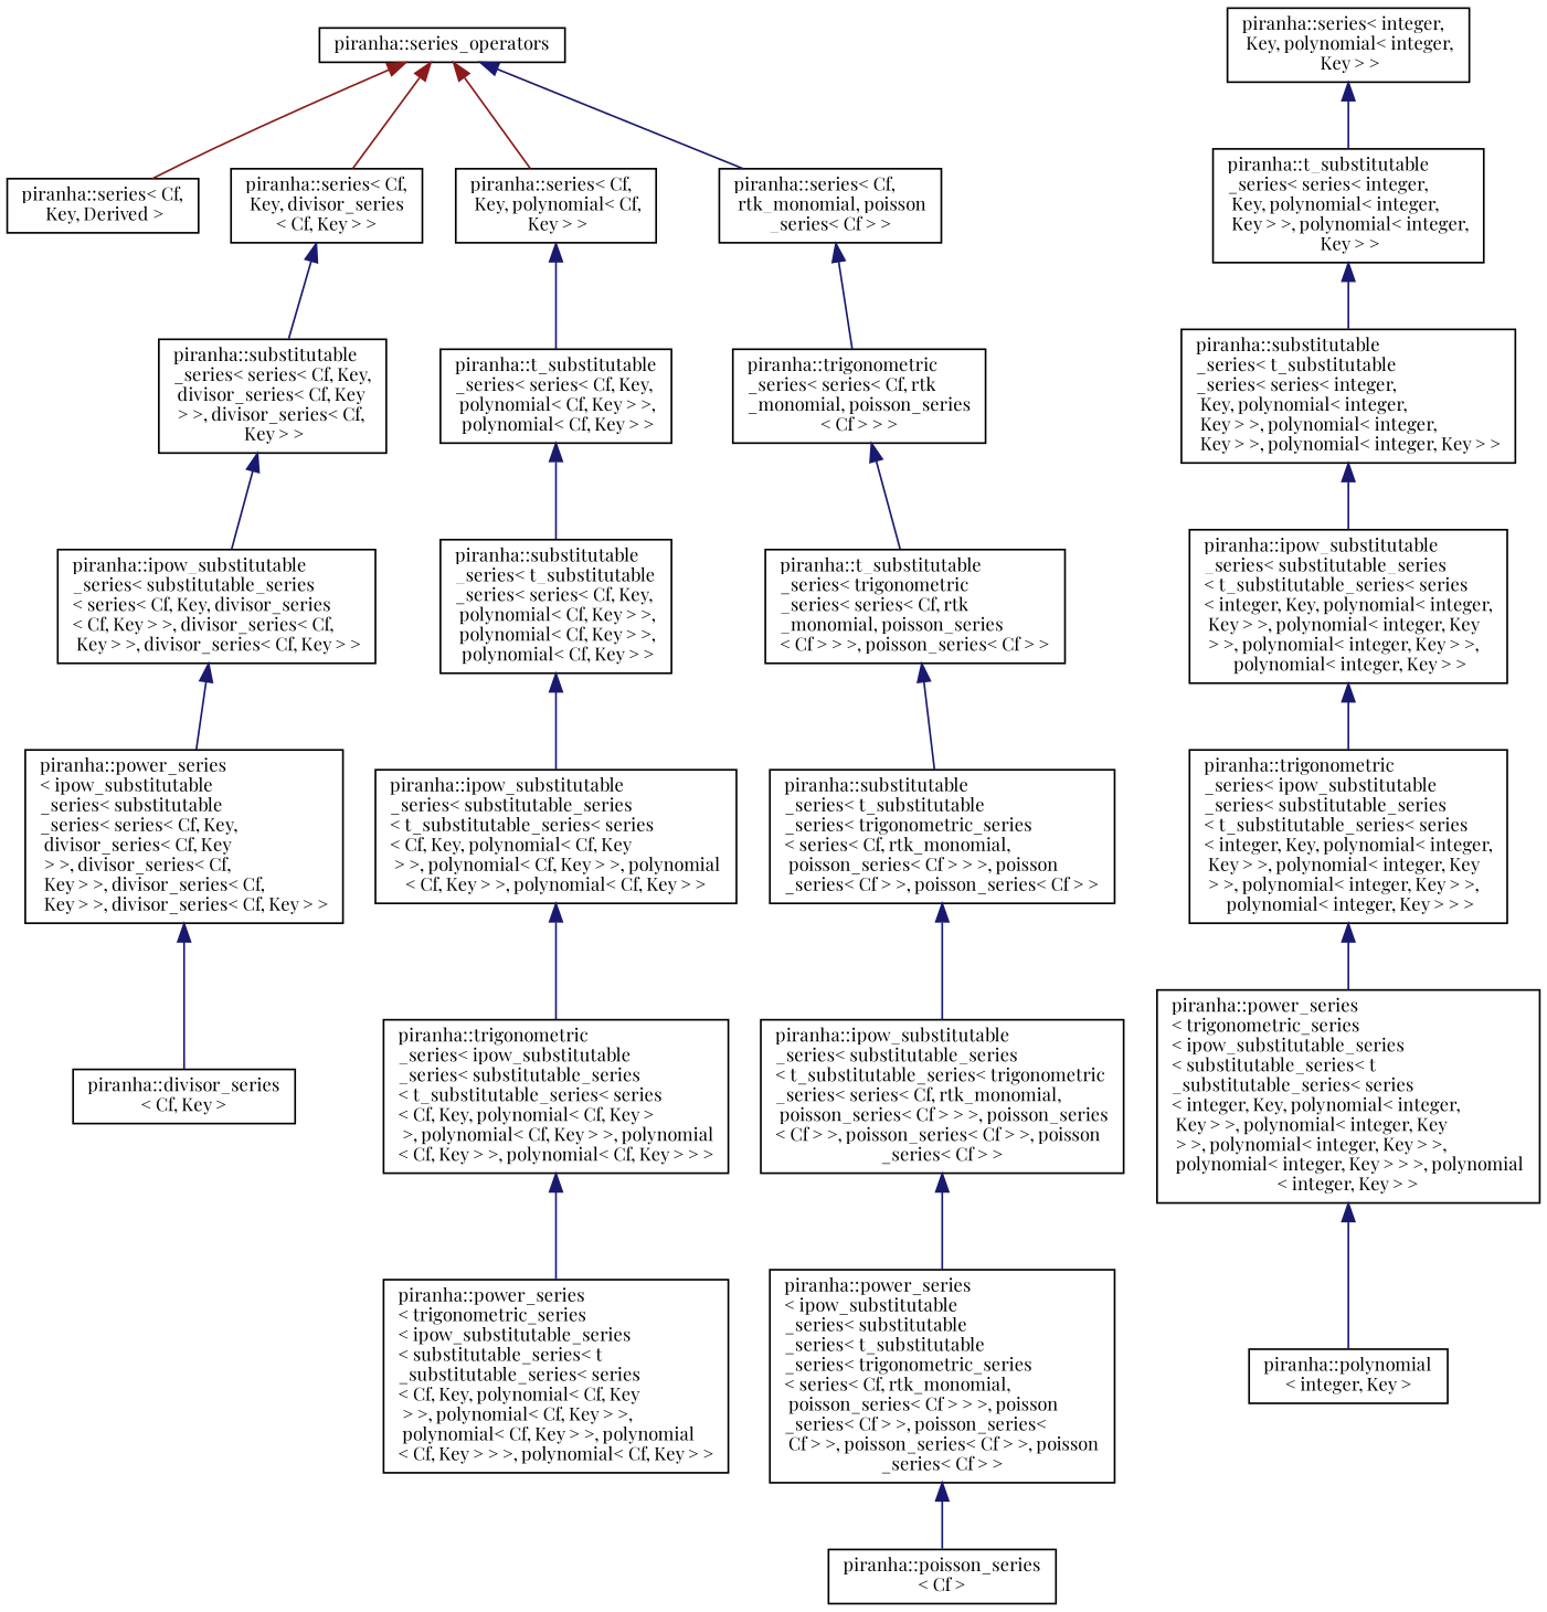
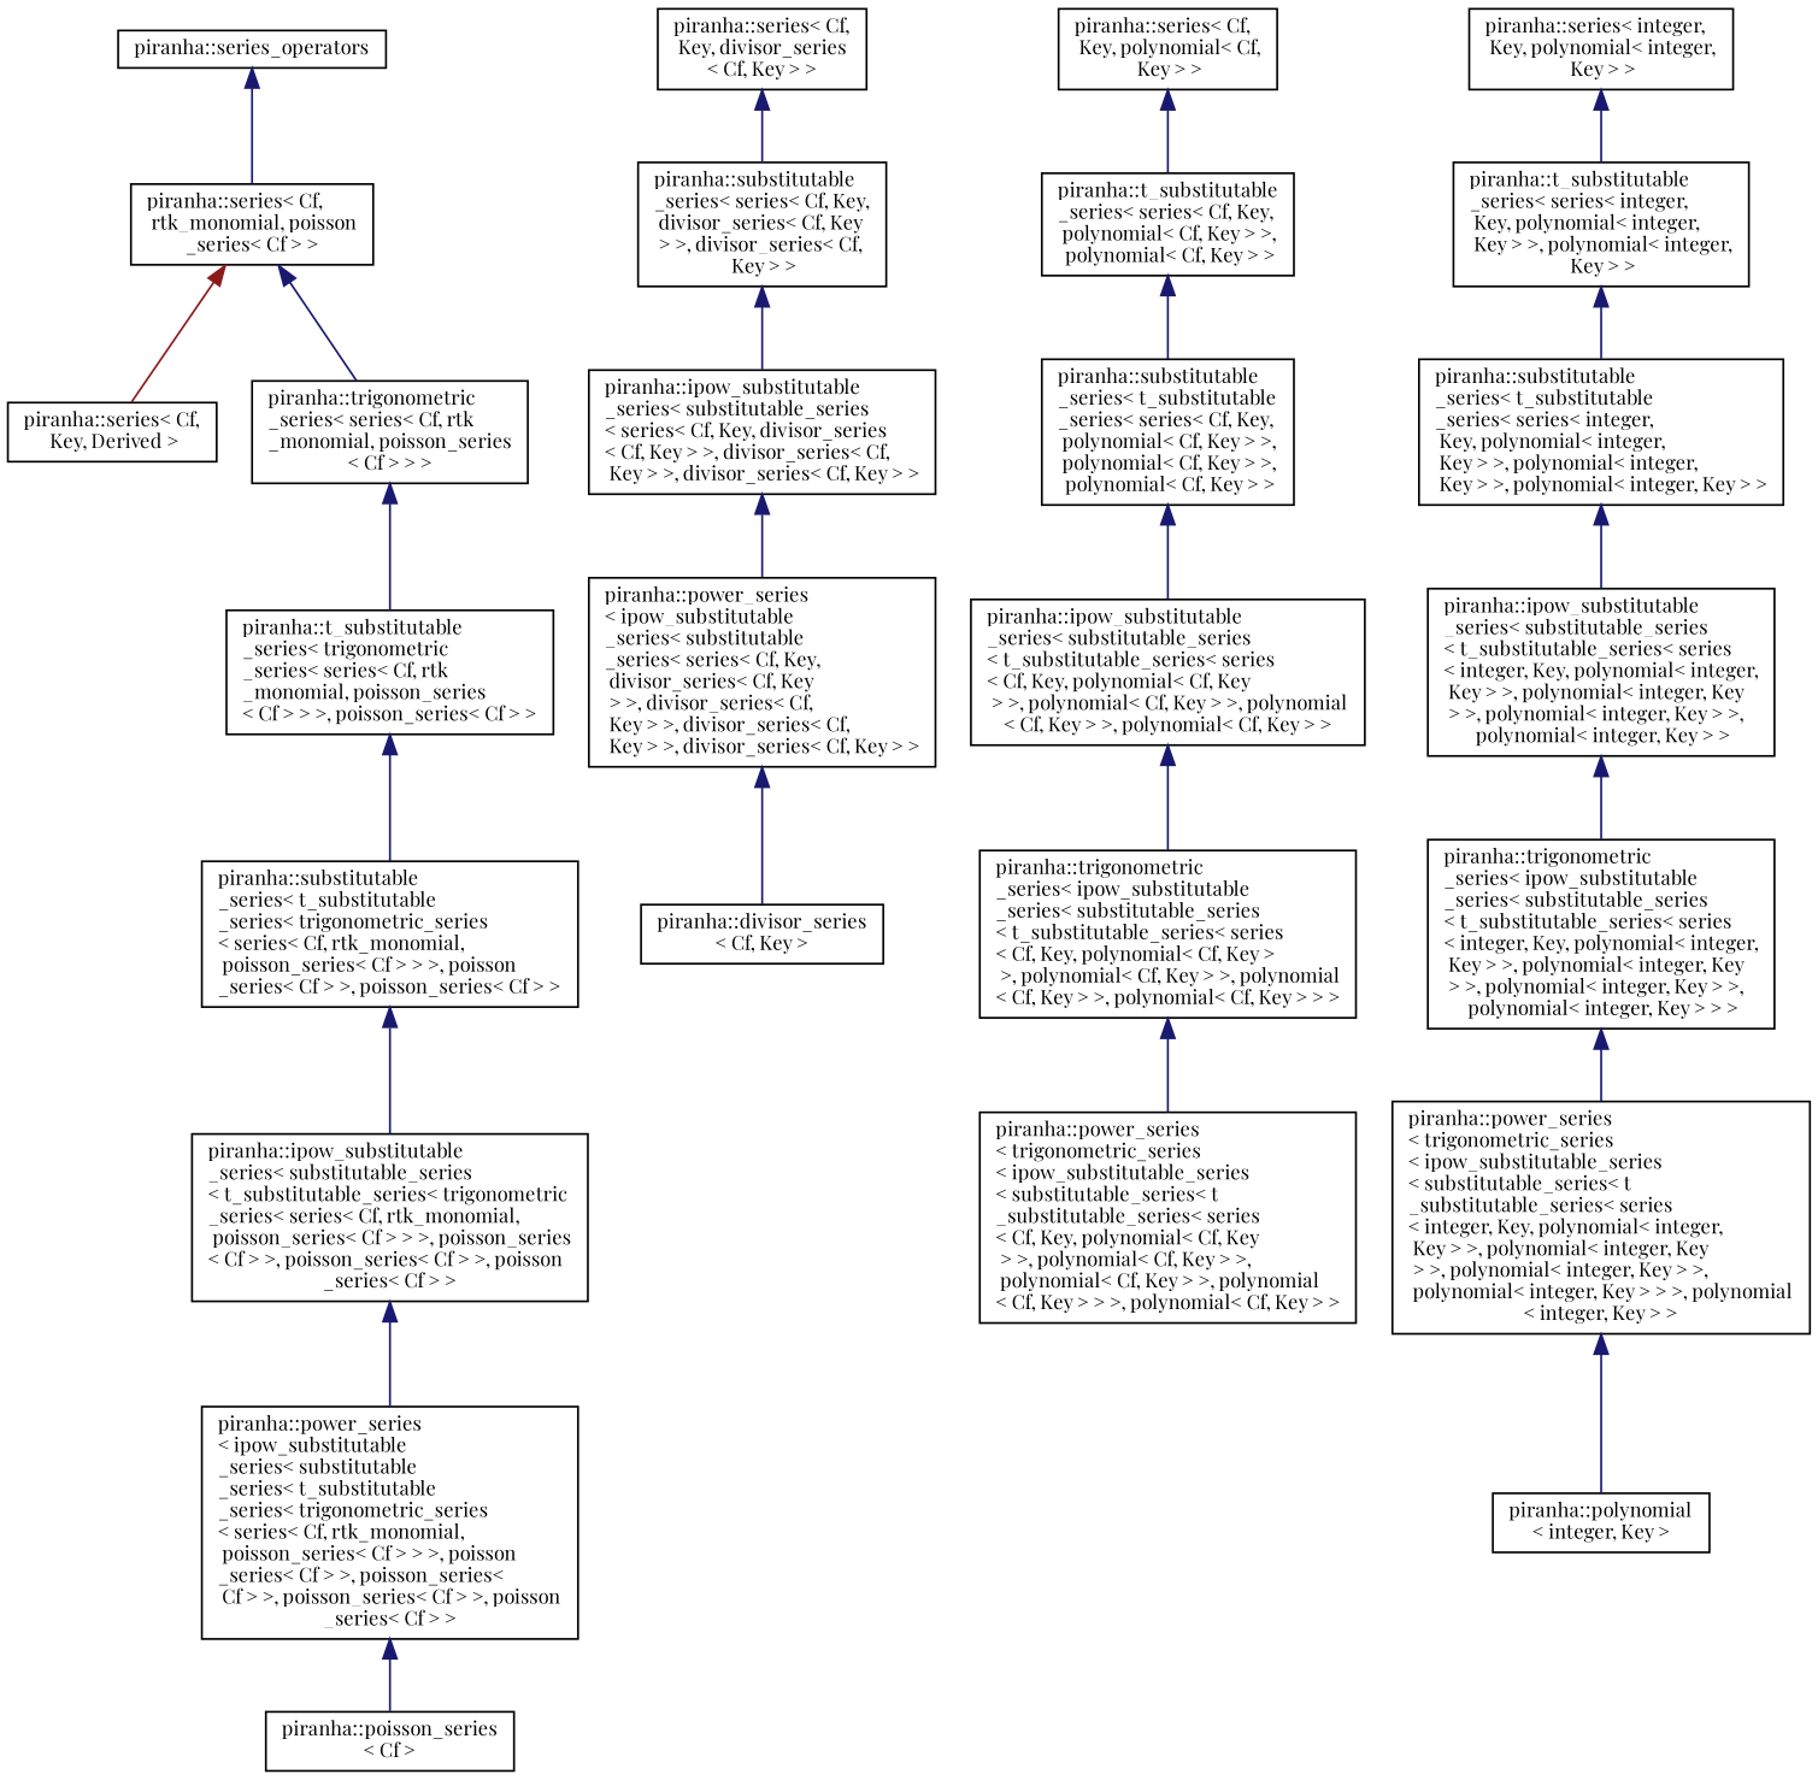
  digraph {
    fontname="Playfair Display"
    rankdir=TB
    node [color=black fillcolor=white fontname="Playfair Display" fontsize=10 shape=record style=filled]
    edge [color=midnightblue dir=back fontname="Playfair Display" fontsize=10 labelfontname=Helvetica labelfontsize=10 style=solid]
    n1 [height=0.2 label="piranha::series_operators" width=0.4]
    n2 [height=0.2 label="piranha::series\< Cf,\l Key, Derived \>" width=0.4]
    n3 [height=0.2 label="piranha::series\< Cf,\l Key, divisor_series\l\< Cf, Key \> \>" width=0.4]
    n4 [height=0.2 label="piranha::series\< Cf,\l Key, polynomial\< Cf,\l Key \> \>" width=0.4]
    n5 [height=0.2 label="piranha::series\< Cf,\l rtk_monomial, poisson\l_series\< Cf \> \>" width=0.4]
    n6 [height=0.2 label="piranha::substitutable\l_series\< series\< Cf, Key,\l divisor_series\< Cf, Key\l \> \>, divisor_series\< Cf,\l Key \> \>" width=0.4]
    n7 [height=0.2 label="piranha::t_substitutable\l_series\< series\< Cf, Key,\l polynomial\< Cf, Key \> \>,\l polynomial\< Cf, Key \> \>" width=0.4]
    n8 [height=0.2 label="piranha::trigonometric\l_series\< series\< Cf, rtk\l_monomial, poisson_series\l\< Cf \> \> \>" width=0.4]
    n9 [height=0.2 label="piranha::series\< integer,\l Key, polynomial\< integer,\l Key \> \>" width=0.4]
    n10 [height=0.2 label="piranha::t_substitutable\l_series\< series\< integer,\l Key, polynomial\< integer,\l Key \> \>, polynomial\< integer,\l Key \> \>" width=0.4]
    n11 [height=0.2 label="piranha::ipow_substitutable\l_series\< substitutable_series\l\< series\< Cf, Key, divisor_series\l\< Cf, Key \> \>, divisor_series\< Cf,\l Key \> \>, divisor_series\< Cf, Key \> \>" width=0.4]
    n12 [height=0.2 label="piranha::power_series\l\< ipow_substitutable\l_series\< substitutable\l_series\< series\< Cf, Key,\l divisor_series\< Cf, Key\l \> \>, divisor_series\< Cf,\l Key \> \>, divisor_series\< Cf,\l Key \> \>, divisor_series\< Cf, Key \> \>" width=0.4]
    n13 [height=0.2 label="piranha::divisor_series\l\< Cf, Key \>" width=0.4]
    n14 [height=0.2 label="piranha::substitutable\l_series\< t_substitutable\l_series\< series\< Cf, Key,\l polynomial\< Cf, Key \> \>,\l polynomial\< Cf, Key \> \>,\l polynomial\< Cf, Key \> \>" width=0.4]
    n15 [height=0.2 label="piranha::ipow_substitutable\l_series\< substitutable_series\l\< t_substitutable_series\< series\l\< Cf, Key, polynomial\< Cf, Key\l \> \>, polynomial\< Cf, Key \> \>, polynomial\l\< Cf, Key \> \>, polynomial\< Cf, Key \> \>" width=0.4]
    n16 [height=0.2 label="piranha::trigonometric\l_series\< ipow_substitutable\l_series\< substitutable_series\l\< t_substitutable_series\< series\l\< Cf, Key, polynomial\< Cf, Key \>\l \>, polynomial\< Cf, Key \> \>, polynomial\l\< Cf, Key \> \>, polynomial\< Cf, Key \> \> \>" width=0.4]
    n17 [height=0.2 label="piranha::power_series\l\< trigonometric_series\l\< ipow_substitutable_series\l\< substitutable_series\< t\l_substitutable_series\< series\l\< Cf, Key, polynomial\< Cf, Key\l \> \>, polynomial\< Cf, Key \> \>,\l polynomial\< Cf, Key \> \>, polynomial\l\< Cf, Key \> \> \>, polynomial\< Cf, Key \> \>" width=0.4]
    n18 [height=0.2 label="piranha::t_substitutable\l_series\< trigonometric\l_series\< series\< Cf, rtk\l_monomial, poisson_series\l\< Cf \> \> \>, poisson_series\< Cf \> \>" width=0.4]
    n19 [height=0.2 label="piranha::substitutable\l_series\< t_substitutable\l_series\< trigonometric_series\l\< series\< Cf, rtk_monomial,\l poisson_series\< Cf \> \> \>, poisson\l_series\< Cf \> \>, poisson_series\< Cf \> \>" width=0.4]
    n20 [height=0.2 label="piranha::ipow_substitutable\l_series\< substitutable_series\l\< t_substitutable_series\< trigonometric\l_series\< series\< Cf, rtk_monomial,\l poisson_series\< Cf \> \> \>, poisson_series\l\< Cf \> \>, poisson_series\< Cf \> \>, poisson\l_series\< Cf \> \>" width=0.4]
    n21 [height=0.2 label="piranha::power_series\l\< ipow_substitutable\l_series\< substitutable\l_series\< t_substitutable\l_series\< trigonometric_series\l\< series\< Cf, rtk_monomial,\l poisson_series\< Cf \> \> \>, poisson\l_series\< Cf \> \>, poisson_series\<\l Cf \> \>, poisson_series\< Cf \> \>, poisson\l_series\< Cf \> \>" width=0.4]
    n22 [height=0.2 label="piranha::poisson_series\l\< Cf \>" width=0.4]
    n23 [height=0.2 label="piranha::substitutable\l_series\< t_substitutable\l_series\< series\< integer,\l Key, polynomial\< integer,\l Key \> \>, polynomial\< integer,\l Key \> \>, polynomial\< integer, Key \> \>" width=0.4]
    n24 [height=0.2 label="piranha::ipow_substitutable\l_series\< substitutable_series\l\< t_substitutable_series\< series\l\< integer, Key, polynomial\< integer,\l Key \> \>, polynomial\< integer, Key\l \> \>, polynomial\< integer, Key \> \>,\l polynomial\< integer, Key \> \>" width=0.4]
    n25 [height=0.2 label="piranha::trigonometric\l_series\< ipow_substitutable\l_series\< substitutable_series\l\< t_substitutable_series\< series\l\< integer, Key, polynomial\< integer,\l Key \> \>, polynomial\< integer, Key\l \> \>, polynomial\< integer, Key \> \>,\l polynomial\< integer, Key \> \> \>" width=0.4]
    n26 [height=0.2 label="piranha::power_series\l\< trigonometric_series\l\< ipow_substitutable_series\l\< substitutable_series\< t\l_substitutable_series\< series\l\< integer, Key, polynomial\< integer,\l Key \> \>, polynomial\< integer, Key\l \> \>, polynomial\< integer, Key \> \>,\l polynomial\< integer, Key \> \> \>, polynomial\l\< integer, Key \> \>" width=0.4]
    n27 [height=0.2 label="piranha::polynomial\l\< integer, Key \>" width=0.4]
-   n1 -> n2 [color=firebrick4]
-   n1 -> n3 [color=firebrick4]
-   n1 -> n4 [color=firebrick4]
+   n5 -> n2 [color=firebrick4]
    n1 -> n5
    n3 -> n6
    n4 -> n7
    n5 -> n8
    n6 -> n11
    n7 -> n14
    n8 -> n18
    n9 -> n10
    n10 -> n23
    n11 -> n12
    n12 -> n13
    n14 -> n15
    n15 -> n16
    n16 -> n17
    n18 -> n19
    n19 -> n20
    n20 -> n21
    n21 -> n22
    n23 -> n24
    n24 -> n25
    n25 -> n26
    n26 -> n27
  }
